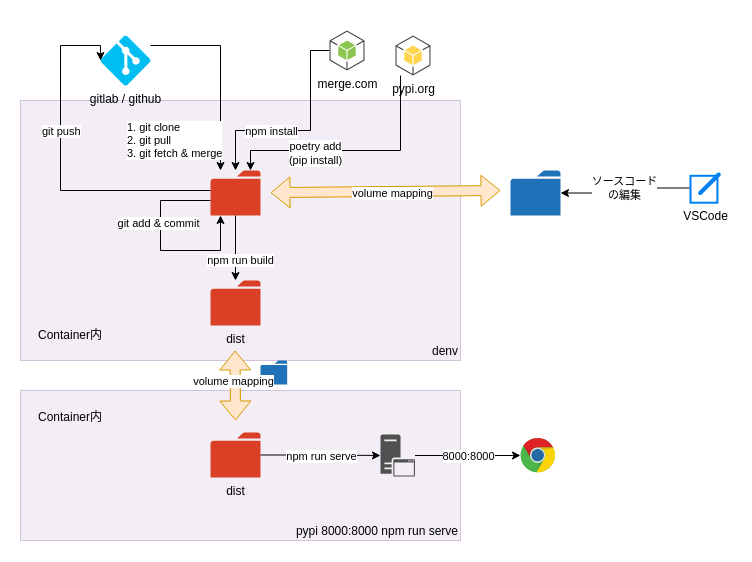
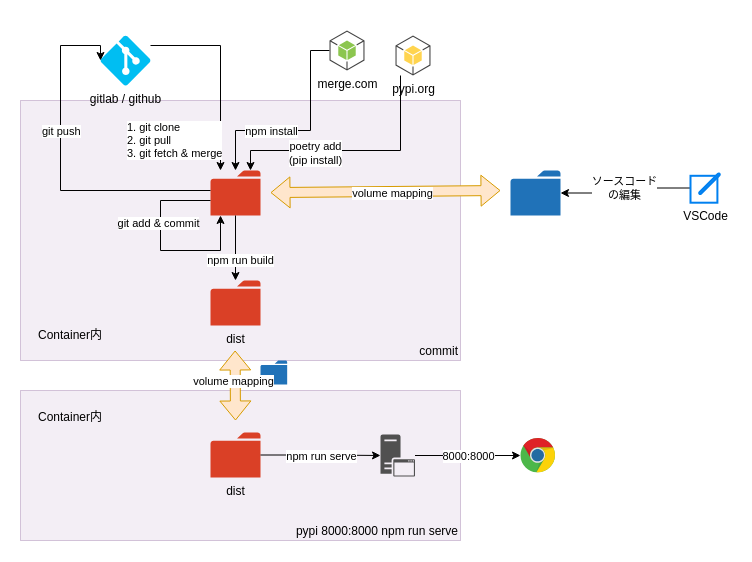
  <mxCell id="0" />
  <mxCell id="1" parent="0" />
  <mxCell id="2" value="" style="group" parent="1" vertex="1" connectable="0"><mxGeometry x="20" y="20" width="709.4" height="520" as="geometry" /></mxCell>
  <mxCell id="3" value="pypi 8000:8000 npm run serve" style="rounded=0;whiteSpace=wrap;html=1;fillColor=#e1d5e7;strokeColor=#9673a6;opacity=40;align=right;verticalAlign=bottom;" parent="2" vertex="1"><mxGeometry y="370" width="440" height="150" as="geometry" /></mxCell>
- <mxCell id="4" value="denv" style="rounded=0;whiteSpace=wrap;html=1;fillColor=#e1d5e7;strokeColor=#9673a6;opacity=40;align=right;verticalAlign=bottom;" parent="2" vertex="1"><mxGeometry y="80" width="440" height="260" as="geometry" /></mxCell>
+ <mxCell id="4" value="commit" style="rounded=0;whiteSpace=wrap;html=1;fillColor=#e1d5e7;strokeColor=#9673a6;opacity=40;align=right;verticalAlign=bottom;" parent="2" vertex="1"><mxGeometry y="80" width="440" height="260" as="geometry" /></mxCell>
  <mxCell id="5" value="gitlab /&amp;nbsp;github" style="verticalLabelPosition=bottom;html=1;verticalAlign=top;align=center;strokeColor=none;fillColor=#00BEF2;shape=mxgraph.azure.git_repository;" parent="2" vertex="1"><mxGeometry x="80" y="15" width="50" height="50" as="geometry" /></mxCell>
  <mxCell id="6" value="" style="sketch=0;pointerEvents=1;shadow=0;dashed=0;html=1;strokeColor=none;labelPosition=center;verticalLabelPosition=bottom;verticalAlign=top;outlineConnect=0;align=center;shape=mxgraph.office.concepts.folder;fillColor=#2072B8;" parent="2" vertex="1"><mxGeometry x="490" y="150" width="50" height="45" as="geometry" /></mxCell>
  <mxCell id="7" value="" style="sketch=0;pointerEvents=1;shadow=0;dashed=0;html=1;strokeColor=none;labelPosition=center;verticalLabelPosition=bottom;verticalAlign=top;outlineConnect=0;align=center;shape=mxgraph.office.concepts.folder;fillColor=#DA4026;" parent="2" vertex="1"><mxGeometry x="190" y="150" width="50" height="45" as="geometry" /></mxCell>
  <mxCell id="8" style="edgeStyle=orthogonalEdgeStyle;rounded=0;orthogonalLoop=1;jettySize=auto;html=1;entryX=0;entryY=0.5;entryDx=0;entryDy=0;entryPerimeter=0;" parent="2" source="7" target="5" edge="1"><mxGeometry relative="1" as="geometry"><mxPoint x="210" y="198" as="sourcePoint" /><mxPoint x="30" y="50" as="targetPoint" /><Array as="points"><mxPoint x="40" y="170" /><mxPoint x="40" y="25" /></Array></mxGeometry></mxCell>
  <mxCell id="9" value="git push" style="edgeLabel;html=1;align=left;verticalAlign=middle;resizable=0;points=[];" parent="8" vertex="1" connectable="0"><mxGeometry x="0.315" y="3" relative="1" as="geometry"><mxPoint x="-17" y="20" as="offset" /></mxGeometry></mxCell>
  <mxCell id="10" style="edgeStyle=orthogonalEdgeStyle;rounded=0;orthogonalLoop=1;jettySize=auto;html=1;" parent="2" source="5" target="7" edge="1"><mxGeometry relative="1" as="geometry"><mxPoint x="244.983" y="171.008" as="targetPoint" /><Array as="points"><mxPoint x="200" y="25" /></Array></mxGeometry></mxCell>
  <mxCell id="11" value="1. git clone&lt;br&gt;2. git pull&lt;br&gt;3. git fetch &amp;amp; merge" style="edgeLabel;html=1;align=left;verticalAlign=middle;resizable=0;points=[];" parent="10" vertex="1" connectable="0"><mxGeometry x="0.647" y="4" relative="1" as="geometry"><mxPoint x="-99" y="3" as="offset" /></mxGeometry></mxCell>
  <mxCell id="12" style="edgeStyle=orthogonalEdgeStyle;rounded=0;orthogonalLoop=1;jettySize=auto;html=1;" parent="2" source="7" target="7" edge="1"><mxGeometry relative="1" as="geometry"><mxPoint x="220" y="200" as="targetPoint" /><Array as="points"><mxPoint x="140" y="180" /><mxPoint x="140" y="230" /><mxPoint x="200" y="230" /></Array></mxGeometry></mxCell>
  <mxCell id="13" value="git add &amp;amp; commit" style="edgeLabel;html=1;align=center;verticalAlign=middle;resizable=0;points=[];" parent="12" vertex="1" connectable="0"><mxGeometry x="-0.058" y="-3" relative="1" as="geometry"><mxPoint y="-20" as="offset" /></mxGeometry></mxCell>
  <mxCell id="14" value="" style="shape=flexArrow;endArrow=classic;startArrow=classic;html=1;rounded=0;fillColor=#ffe6cc;strokeColor=#d79b00;" parent="2" edge="1"><mxGeometry width="100" height="100" relative="1" as="geometry"><mxPoint x="250" y="172.1" as="sourcePoint" /><mxPoint x="480" y="170" as="targetPoint" /></mxGeometry></mxCell>
  <mxCell id="15" value="volume mapping" style="edgeLabel;html=1;align=center;verticalAlign=middle;resizable=0;points=[];" parent="14" vertex="1" connectable="0"><mxGeometry x="-0.169" y="-2" relative="1" as="geometry"><mxPoint x="25" y="-1" as="offset" /></mxGeometry></mxCell>
  <mxCell id="16" style="edgeStyle=orthogonalEdgeStyle;rounded=0;orthogonalLoop=1;jettySize=auto;html=1;" parent="2" source="18" target="6" edge="1"><mxGeometry relative="1" as="geometry" /></mxCell>
  <mxCell id="17" value="ソースコード&lt;br&gt;の編集" style="edgeLabel;html=1;align=center;verticalAlign=middle;resizable=0;points=[];" parent="16" vertex="1" connectable="0"><mxGeometry x="-0.182" y="1" relative="1" as="geometry"><mxPoint x="-12" y="-1" as="offset" /></mxGeometry></mxCell>
  <mxCell id="18" value="VSCode" style="html=1;verticalLabelPosition=bottom;align=center;labelBackgroundColor=#ffffff;verticalAlign=top;strokeWidth=2;strokeColor=#0080F0;shadow=0;dashed=0;shape=mxgraph.ios7.icons.edit;" parent="2" vertex="1"><mxGeometry x="670" y="152.8" width="29.4" height="29.4" as="geometry" /></mxCell>
  <mxCell id="19" style="edgeStyle=orthogonalEdgeStyle;rounded=0;orthogonalLoop=1;jettySize=auto;html=1;exitX=0;exitY=0.5;exitDx=0;exitDy=0;exitPerimeter=0;" parent="2" source="21" target="7" edge="1"><mxGeometry relative="1" as="geometry"><mxPoint x="350" y="30" as="sourcePoint" /><Array as="points"><mxPoint x="290" y="30" /><mxPoint x="290" y="110" /><mxPoint x="215" y="110" /></Array></mxGeometry></mxCell>
  <mxCell id="20" value="npm install" style="edgeLabel;html=1;align=center;verticalAlign=middle;resizable=0;points=[];" parent="19" vertex="1" connectable="0"><mxGeometry x="0.101" relative="1" as="geometry"><mxPoint x="-21" as="offset" /></mxGeometry></mxCell>
  <mxCell id="21" value="merge.com" style="outlineConnect=0;dashed=0;verticalLabelPosition=bottom;verticalAlign=top;align=center;html=1;shape=mxgraph.aws3.android;fillColor=#8CC64F;gradientColor=none;" parent="2" vertex="1"><mxGeometry x="309" y="10" width="35" height="40" as="geometry" /></mxCell>
  <mxCell id="22" style="edgeStyle=orthogonalEdgeStyle;rounded=0;orthogonalLoop=1;jettySize=auto;html=1;" parent="2" source="24" target="7" edge="1"><mxGeometry relative="1" as="geometry"><Array as="points"><mxPoint x="380" y="30" /><mxPoint x="380" y="130" /><mxPoint x="230" y="130" /></Array></mxGeometry></mxCell>
  <mxCell id="23" value="poetry add&lt;br&gt;(pip install)" style="edgeLabel;html=1;align=center;verticalAlign=middle;resizable=0;points=[];" parent="22" vertex="1" connectable="0"><mxGeometry x="0.316" y="2" relative="1" as="geometry"><mxPoint as="offset" /></mxGeometry></mxCell>
  <mxCell id="24" value="pypi.org" style="outlineConnect=0;dashed=0;verticalLabelPosition=bottom;verticalAlign=top;align=center;html=1;shape=mxgraph.aws3.android;fillColor=#FFD44F;gradientColor=none;" parent="2" vertex="1"><mxGeometry x="375" y="15" width="35" height="40" as="geometry" /></mxCell>
  <mxCell id="25" value="dist" style="sketch=0;pointerEvents=1;shadow=0;dashed=0;html=1;strokeColor=none;labelPosition=center;verticalLabelPosition=bottom;verticalAlign=top;outlineConnect=0;align=center;shape=mxgraph.office.concepts.folder;fillColor=#DA4026;" parent="2" vertex="1"><mxGeometry x="190" y="260" width="50" height="45" as="geometry" /></mxCell>
  <mxCell id="26" value="npm run build" style="edgeStyle=orthogonalEdgeStyle;rounded=0;orthogonalLoop=1;jettySize=auto;html=1;" parent="2" source="7" target="25" edge="1"><mxGeometry x="0.385" y="5" relative="1" as="geometry"><mxPoint as="offset" /></mxGeometry></mxCell>
  <mxCell id="27" value="" style="dashed=0;outlineConnect=0;html=1;align=center;labelPosition=center;verticalLabelPosition=bottom;verticalAlign=top;shape=mxgraph.weblogos.chrome" parent="2" vertex="1"><mxGeometry x="500" y="417.4" width="34.92" height="35.2" as="geometry" /></mxCell>
  <mxCell id="28" style="edgeStyle=orthogonalEdgeStyle;rounded=0;orthogonalLoop=1;jettySize=auto;html=1;" parent="2" source="34" target="27" edge="1"><mxGeometry relative="1" as="geometry"><mxPoint x="400" y="435" as="sourcePoint" /></mxGeometry></mxCell>
  <mxCell id="29" value="8000:8000" style="edgeLabel;html=1;align=center;verticalAlign=middle;resizable=0;points=[];" parent="28" vertex="1" connectable="0"><mxGeometry x="0.312" relative="1" as="geometry"><mxPoint x="-16" as="offset" /></mxGeometry></mxCell>
  <mxCell id="30" value="dist" style="sketch=0;pointerEvents=1;shadow=0;dashed=0;html=1;strokeColor=none;labelPosition=center;verticalLabelPosition=bottom;verticalAlign=top;outlineConnect=0;align=center;shape=mxgraph.office.concepts.folder;fillColor=#DA4026;" parent="2" vertex="1"><mxGeometry x="190" y="412" width="50" height="45" as="geometry" /></mxCell>
  <mxCell id="31" value="" style="sketch=0;pointerEvents=1;shadow=0;dashed=0;html=1;strokeColor=none;labelPosition=center;verticalLabelPosition=bottom;verticalAlign=top;outlineConnect=0;align=center;shape=mxgraph.office.concepts.folder;fillColor=#2072B8;" parent="2" vertex="1"><mxGeometry x="240" y="340" width="26.67" height="24" as="geometry" /></mxCell>
  <mxCell id="32" value="" style="shape=flexArrow;endArrow=classic;startArrow=classic;html=1;rounded=0;fillColor=#ffe6cc;strokeColor=#d79b00;" parent="2" edge="1"><mxGeometry width="100" height="100" relative="1" as="geometry"><mxPoint x="214.6" y="330" as="sourcePoint" /><mxPoint x="215" y="400" as="targetPoint" /></mxGeometry></mxCell>
  <mxCell id="33" value="volume mapping" style="edgeLabel;html=1;align=center;verticalAlign=middle;resizable=0;points=[];" parent="32" vertex="1" connectable="0"><mxGeometry x="-0.169" y="-2" relative="1" as="geometry"><mxPoint y="1" as="offset" /></mxGeometry></mxCell>
  <mxCell id="34" value="" style="sketch=0;pointerEvents=1;shadow=0;dashed=0;html=1;strokeColor=none;fillColor=#505050;labelPosition=center;verticalLabelPosition=bottom;verticalAlign=top;outlineConnect=0;align=center;shape=mxgraph.office.servers.application_server;" parent="2" vertex="1"><mxGeometry x="360" y="414" width="34.5" height="42" as="geometry" /></mxCell>
  <mxCell id="35" style="edgeStyle=orthogonalEdgeStyle;rounded=0;orthogonalLoop=1;jettySize=auto;html=1;" parent="2" source="30" target="34" edge="1"><mxGeometry relative="1" as="geometry"><mxPoint x="360" y="435" as="targetPoint" /></mxGeometry></mxCell>
  <mxCell id="36" value="npm run serve" style="edgeLabel;html=1;align=center;verticalAlign=middle;resizable=0;points=[];" parent="35" vertex="1" connectable="0"><mxGeometry x="-0.363" y="-1" relative="1" as="geometry"><mxPoint x="22" as="offset" /></mxGeometry></mxCell>
  <mxCell id="37" value="Container内" style="text;html=1;strokeColor=none;fillColor=none;align=center;verticalAlign=middle;whiteSpace=wrap;rounded=0;" parent="2" vertex="1"><mxGeometry x="10" y="300" width="80" height="30" as="geometry" /></mxCell>
  <mxCell id="38" value="Container内" style="text;html=1;strokeColor=none;fillColor=none;align=center;verticalAlign=middle;whiteSpace=wrap;rounded=0;" parent="2" vertex="1"><mxGeometry x="10" y="382" width="80" height="30" as="geometry" /></mxCell>
